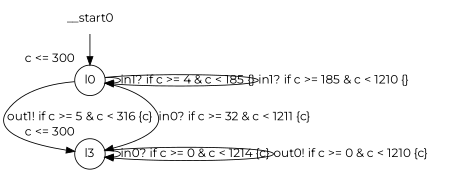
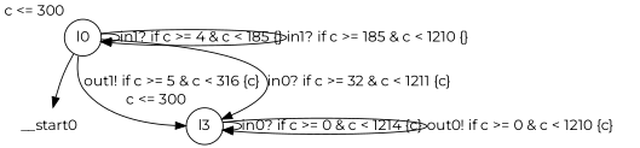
  digraph {
    fontname=Montserrat
    node [fontname=Montserrat shape=circle margin=0 xlabel="c <= 300"]
    edge [fontname=Montserrat]
    __start0 [shape=none margin="" xlabel=""]
    n2 [label=l0]
    n3 [label=l3]
-   __start0 -> n2
+   n2 -> __start0
    n2 -> n2 [label="in1? if c >= 4 & c < 185 {} "]
    n2 -> n2 [label="in1? if c >= 185 & c < 1210 {} "]
    n2 -> n3 [label="out1! if c >= 5 & c < 316 {c} "]
    n2 -> n3 [label="in0? if c >= 32 & c < 1211 {c} "]
    n3 -> n3 [label="in0? if c >= 0 & c < 1214 {c} "]
    n3 -> n3 [label="out0! if c >= 0 & c < 1210 {c} "]
  }
